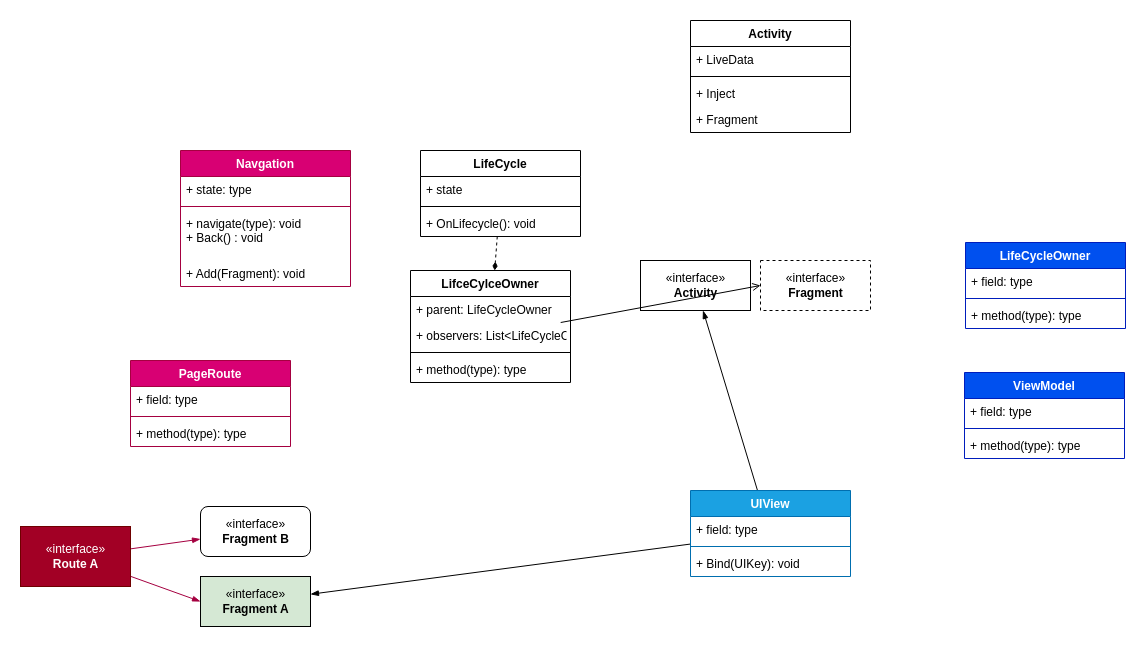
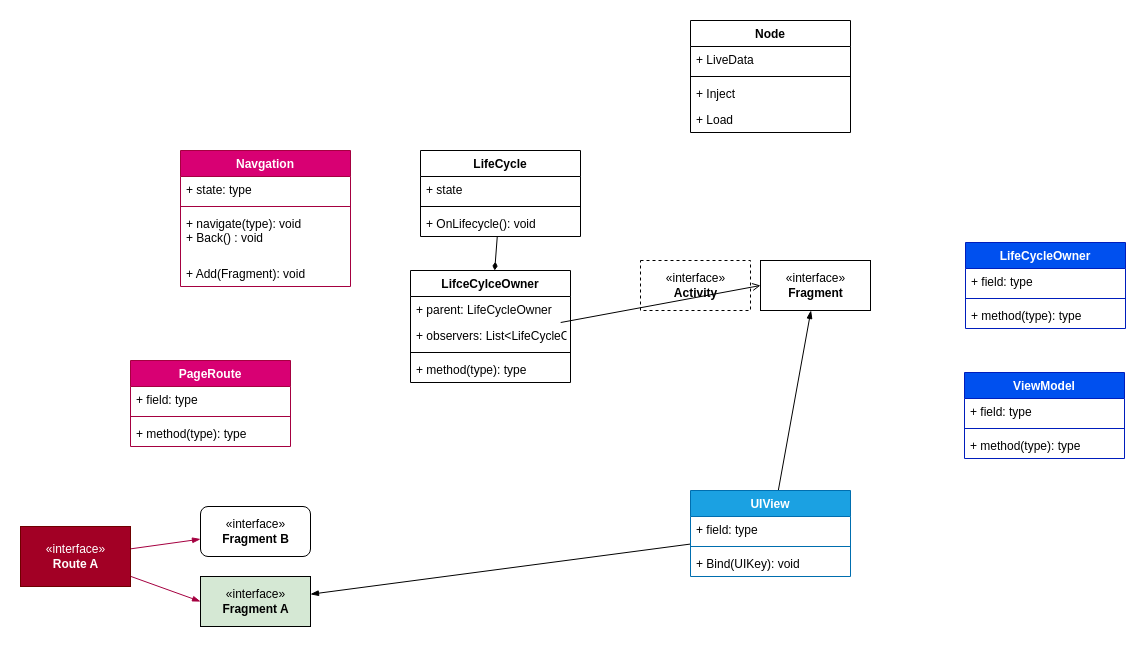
  <mxCell id="0" />
  <mxCell id="1" parent="0" />
- <mxCell id="2" style="edgeStyle=none;html=1;endArrow=diamondThin;endFill=1;dashed=1;" edge="1" parent="1" source="3" target="16"><mxGeometry relative="1" as="geometry" /></mxCell>
+ <mxCell id="2" style="edgeStyle=none;html=1;endArrow=diamondThin;endFill=1;" edge="1" parent="1" source="3" target="16"><mxGeometry relative="1" as="geometry" /></mxCell>
  <mxCell id="3" value="LifeCycle" style="swimlane;fontStyle=1;align=center;verticalAlign=top;childLayout=stackLayout;horizontal=1;startSize=26;horizontalStack=0;resizeParent=1;resizeParentMax=0;resizeLast=0;collapsible=1;marginBottom=0;" vertex="1" parent="1"><mxGeometry x="420" y="150" width="160" height="86" as="geometry" /></mxCell>
  <mxCell id="4" value="+ state" style="text;strokeColor=none;fillColor=none;align=left;verticalAlign=top;spacingLeft=4;spacingRight=4;overflow=hidden;rotatable=0;points=[[0,0.5],[1,0.5]];portConstraint=eastwest;" vertex="1" parent="3"><mxGeometry y="26" width="160" height="26" as="geometry" /></mxCell>
  <mxCell id="5" value="" style="line;strokeWidth=1;fillColor=none;align=left;verticalAlign=middle;spacingTop=-1;spacingLeft=3;spacingRight=3;rotatable=0;labelPosition=right;points=[];portConstraint=eastwest;strokeColor=inherit;" vertex="1" parent="3"><mxGeometry y="52" width="160" height="8" as="geometry" /></mxCell>
  <mxCell id="6" value="+ OnLifecycle(): void" style="text;strokeColor=none;fillColor=none;align=left;verticalAlign=top;spacingLeft=4;spacingRight=4;overflow=hidden;rotatable=0;points=[[0,0.5],[1,0.5]];portConstraint=eastwest;" vertex="1" parent="3"><mxGeometry y="60" width="160" height="26" as="geometry" /></mxCell>
- <mxCell id="7" value="Activity" style="swimlane;fontStyle=1;align=center;verticalAlign=top;childLayout=stackLayout;horizontal=1;startSize=26;horizontalStack=0;resizeParent=1;resizeParentMax=0;resizeLast=0;collapsible=1;marginBottom=0;" vertex="1" parent="1"><mxGeometry x="690" y="20" width="160" height="112" as="geometry" /></mxCell>
+ <mxCell id="7" value="Node" style="swimlane;fontStyle=1;align=center;verticalAlign=top;childLayout=stackLayout;horizontal=1;startSize=26;horizontalStack=0;resizeParent=1;resizeParentMax=0;resizeLast=0;collapsible=1;marginBottom=0;" vertex="1" parent="1"><mxGeometry x="690" y="20" width="160" height="112" as="geometry" /></mxCell>
  <mxCell id="8" value="+ LiveData" style="text;strokeColor=none;fillColor=none;align=left;verticalAlign=top;spacingLeft=4;spacingRight=4;overflow=hidden;rotatable=0;points=[[0,0.5],[1,0.5]];portConstraint=eastwest;" vertex="1" parent="7"><mxGeometry y="26" width="160" height="26" as="geometry" /></mxCell>
  <mxCell id="9" value="" style="line;strokeWidth=1;fillColor=none;align=left;verticalAlign=middle;spacingTop=-1;spacingLeft=3;spacingRight=3;rotatable=0;labelPosition=right;points=[];portConstraint=eastwest;strokeColor=inherit;" vertex="1" parent="7"><mxGeometry y="52" width="160" height="8" as="geometry" /></mxCell>
  <mxCell id="10" value="+ Inject" style="text;strokeColor=none;fillColor=none;align=left;verticalAlign=top;spacingLeft=4;spacingRight=4;overflow=hidden;rotatable=0;points=[[0,0.5],[1,0.5]];portConstraint=eastwest;" vertex="1" parent="7"><mxGeometry y="60" width="160" height="26" as="geometry" /></mxCell>
- <mxCell id="11" value="+ Fragment" style="text;strokeColor=none;fillColor=none;align=left;verticalAlign=top;spacingLeft=4;spacingRight=4;overflow=hidden;rotatable=0;points=[[0,0.5],[1,0.5]];portConstraint=eastwest;" vertex="1" parent="7"><mxGeometry y="86" width="160" height="26" as="geometry" /></mxCell>
+ <mxCell id="11" value="+ Load" style="text;strokeColor=none;fillColor=none;align=left;verticalAlign=top;spacingLeft=4;spacingRight=4;overflow=hidden;rotatable=0;points=[[0,0.5],[1,0.5]];portConstraint=eastwest;" vertex="1" parent="7"><mxGeometry y="86" width="160" height="26" as="geometry" /></mxCell>
  <mxCell id="12" value="LifeCycleOwner" style="swimlane;fontStyle=1;align=center;verticalAlign=top;childLayout=stackLayout;horizontal=1;startSize=26;horizontalStack=0;resizeParent=1;resizeParentMax=0;resizeLast=0;collapsible=1;marginBottom=0;fillColor=#0050ef;fontColor=#ffffff;strokeColor=#001DBC;" vertex="1" parent="1"><mxGeometry x="965" y="242" width="160" height="86" as="geometry" /></mxCell>
  <mxCell id="13" value="+ field: type" style="text;strokeColor=none;fillColor=none;align=left;verticalAlign=top;spacingLeft=4;spacingRight=4;overflow=hidden;rotatable=0;points=[[0,0.5],[1,0.5]];portConstraint=eastwest;" vertex="1" parent="12"><mxGeometry y="26" width="160" height="26" as="geometry" /></mxCell>
  <mxCell id="14" value="" style="line;strokeWidth=1;fillColor=none;align=left;verticalAlign=middle;spacingTop=-1;spacingLeft=3;spacingRight=3;rotatable=0;labelPosition=right;points=[];portConstraint=eastwest;strokeColor=inherit;" vertex="1" parent="12"><mxGeometry y="52" width="160" height="8" as="geometry" /></mxCell>
  <mxCell id="15" value="+ method(type): type" style="text;strokeColor=none;fillColor=none;align=left;verticalAlign=top;spacingLeft=4;spacingRight=4;overflow=hidden;rotatable=0;points=[[0,0.5],[1,0.5]];portConstraint=eastwest;" vertex="1" parent="12"><mxGeometry y="60" width="160" height="26" as="geometry" /></mxCell>
  <mxCell id="16" value="LifceCylceOwner" style="swimlane;fontStyle=1;align=center;verticalAlign=top;childLayout=stackLayout;horizontal=1;startSize=26;horizontalStack=0;resizeParent=1;resizeParentMax=0;resizeLast=0;collapsible=1;marginBottom=0;" vertex="1" parent="1"><mxGeometry x="410" y="270" width="160" height="112" as="geometry" /></mxCell>
  <mxCell id="17" value="+ parent: LifeCycleOwner" style="text;strokeColor=none;fillColor=none;align=left;verticalAlign=top;spacingLeft=4;spacingRight=4;overflow=hidden;rotatable=0;points=[[0,0.5],[1,0.5]];portConstraint=eastwest;" vertex="1" parent="16"><mxGeometry y="26" width="160" height="26" as="geometry" /></mxCell>
  <mxCell id="18" value="+ observers: List&lt;LifeCycleObserver&gt;" style="text;strokeColor=none;fillColor=none;align=left;verticalAlign=top;spacingLeft=4;spacingRight=4;overflow=hidden;rotatable=0;points=[[0,0.5],[1,0.5]];portConstraint=eastwest;" vertex="1" parent="16"><mxGeometry y="52" width="160" height="26" as="geometry" /></mxCell>
  <mxCell id="19" value="" style="line;strokeWidth=1;fillColor=none;align=left;verticalAlign=middle;spacingTop=-1;spacingLeft=3;spacingRight=3;rotatable=0;labelPosition=right;points=[];portConstraint=eastwest;strokeColor=inherit;" vertex="1" parent="16"><mxGeometry y="78" width="160" height="8" as="geometry" /></mxCell>
  <mxCell id="20" value="+ method(type): type" style="text;strokeColor=none;fillColor=none;align=left;verticalAlign=top;spacingLeft=4;spacingRight=4;overflow=hidden;rotatable=0;points=[[0,0.5],[1,0.5]];portConstraint=eastwest;" vertex="1" parent="16"><mxGeometry y="86" width="160" height="26" as="geometry" /></mxCell>
  <mxCell id="21" value="PageRoute" style="swimlane;fontStyle=1;align=center;verticalAlign=top;childLayout=stackLayout;horizontal=1;startSize=26;horizontalStack=0;resizeParent=1;resizeParentMax=0;resizeLast=0;collapsible=1;marginBottom=0;fillColor=#d80073;fontColor=#ffffff;strokeColor=#A50040;" vertex="1" parent="1"><mxGeometry x="130" y="360" width="160" height="86" as="geometry" /></mxCell>
  <mxCell id="22" value="+ field: type" style="text;strokeColor=none;fillColor=none;align=left;verticalAlign=top;spacingLeft=4;spacingRight=4;overflow=hidden;rotatable=0;points=[[0,0.5],[1,0.5]];portConstraint=eastwest;" vertex="1" parent="21"><mxGeometry y="26" width="160" height="26" as="geometry" /></mxCell>
  <mxCell id="23" value="" style="line;strokeWidth=1;fillColor=none;align=left;verticalAlign=middle;spacingTop=-1;spacingLeft=3;spacingRight=3;rotatable=0;labelPosition=right;points=[];portConstraint=eastwest;strokeColor=inherit;" vertex="1" parent="21"><mxGeometry y="52" width="160" height="8" as="geometry" /></mxCell>
  <mxCell id="24" value="+ method(type): type" style="text;strokeColor=none;fillColor=none;align=left;verticalAlign=top;spacingLeft=4;spacingRight=4;overflow=hidden;rotatable=0;points=[[0,0.5],[1,0.5]];portConstraint=eastwest;" vertex="1" parent="21"><mxGeometry y="60" width="160" height="26" as="geometry" /></mxCell>
  <mxCell id="25" value="Navgation" style="swimlane;fontStyle=1;align=center;verticalAlign=top;childLayout=stackLayout;horizontal=1;startSize=26;horizontalStack=0;resizeParent=1;resizeParentMax=0;resizeLast=0;collapsible=1;marginBottom=0;fillColor=#d80073;fontColor=#ffffff;strokeColor=#A50040;" vertex="1" parent="1"><mxGeometry x="180" y="150" width="170" height="136" as="geometry" /></mxCell>
  <mxCell id="26" value="+ state: type" style="text;strokeColor=none;fillColor=none;align=left;verticalAlign=top;spacingLeft=4;spacingRight=4;overflow=hidden;rotatable=0;points=[[0,0.5],[1,0.5]];portConstraint=eastwest;" vertex="1" parent="25"><mxGeometry y="26" width="170" height="26" as="geometry" /></mxCell>
  <mxCell id="27" value="" style="line;strokeWidth=1;fillColor=none;align=left;verticalAlign=middle;spacingTop=-1;spacingLeft=3;spacingRight=3;rotatable=0;labelPosition=right;points=[];portConstraint=eastwest;strokeColor=inherit;" vertex="1" parent="25"><mxGeometry y="52" width="170" height="8" as="geometry" /></mxCell>
  <mxCell id="28" value="+ navigate(type): void&#10;+ Back() : void" style="text;strokeColor=none;fillColor=none;align=left;verticalAlign=top;spacingLeft=4;spacingRight=4;overflow=hidden;rotatable=0;points=[[0,0.5],[1,0.5]];portConstraint=eastwest;" vertex="1" parent="25"><mxGeometry y="60" width="170" height="50" as="geometry" /></mxCell>
  <mxCell id="29" value="+ Add(Fragment): void" style="text;strokeColor=none;fillColor=none;align=left;verticalAlign=top;spacingLeft=4;spacingRight=4;overflow=hidden;rotatable=0;points=[[0,0.5],[1,0.5]];portConstraint=eastwest;" vertex="1" parent="25"><mxGeometry y="110" width="170" height="26" as="geometry" /></mxCell>
- <mxCell id="30" style="edgeStyle=none;html=1;endArrow=blockThin;endFill=1;" edge="1" parent="1" source="32" target="36"><mxGeometry relative="1" as="geometry" /></mxCell>
+ <mxCell id="30" style="edgeStyle=none;html=1;endArrow=blockThin;endFill=1;" edge="1" parent="1" source="32" target="37"><mxGeometry relative="1" as="geometry" /></mxCell>
  <mxCell id="31" style="edgeStyle=none;html=1;endArrow=blockThin;endFill=1;" edge="1" parent="1" source="32" target="43"><mxGeometry relative="1" as="geometry" /></mxCell>
  <mxCell id="32" value="UIView" style="swimlane;fontStyle=1;align=center;verticalAlign=top;childLayout=stackLayout;horizontal=1;startSize=26;horizontalStack=0;resizeParent=1;resizeParentMax=0;resizeLast=0;collapsible=1;marginBottom=0;fillColor=#1ba1e2;fontColor=#ffffff;strokeColor=#006EAF;" vertex="1" parent="1"><mxGeometry x="690" y="490" width="160" height="86" as="geometry" /></mxCell>
  <mxCell id="33" value="+ field: type" style="text;strokeColor=none;fillColor=none;align=left;verticalAlign=top;spacingLeft=4;spacingRight=4;overflow=hidden;rotatable=0;points=[[0,0.5],[1,0.5]];portConstraint=eastwest;" vertex="1" parent="32"><mxGeometry y="26" width="160" height="26" as="geometry" /></mxCell>
  <mxCell id="34" value="" style="line;strokeWidth=1;fillColor=none;align=left;verticalAlign=middle;spacingTop=-1;spacingLeft=3;spacingRight=3;rotatable=0;labelPosition=right;points=[];portConstraint=eastwest;strokeColor=inherit;" vertex="1" parent="32"><mxGeometry y="52" width="160" height="8" as="geometry" /></mxCell>
  <mxCell id="35" value="+ Bind(UIKey): void" style="text;strokeColor=none;fillColor=none;align=left;verticalAlign=top;spacingLeft=4;spacingRight=4;overflow=hidden;rotatable=0;points=[[0,0.5],[1,0.5]];portConstraint=eastwest;" vertex="1" parent="32"><mxGeometry y="60" width="160" height="26" as="geometry" /></mxCell>
- <mxCell id="36" value="«interface»&lt;br&gt;&lt;b&gt;Activity&lt;/b&gt;" style="html=1;" vertex="1" parent="1"><mxGeometry x="640" y="260" width="110" height="50" as="geometry" /></mxCell>
- <mxCell id="37" value="«interface»&lt;br&gt;&lt;b&gt;Fragment&lt;/b&gt;" style="html=1;dashed=1;" vertex="1" parent="1"><mxGeometry x="760" y="260" width="110" height="50" as="geometry" /></mxCell>
+ <mxCell id="36" value="«interface»&lt;br&gt;&lt;b&gt;Activity&lt;/b&gt;" style="html=1;dashed=1;" vertex="1" parent="1"><mxGeometry x="640" y="260" width="110" height="50" as="geometry" /></mxCell>
+ <mxCell id="37" value="«interface»&lt;br&gt;&lt;b&gt;Fragment&lt;/b&gt;" style="html=1;" vertex="1" parent="1"><mxGeometry x="760" y="260" width="110" height="50" as="geometry" /></mxCell>
  <mxCell id="38" style="edgeStyle=none;html=1;entryX=0;entryY=0.5;entryDx=0;entryDy=0;endArrow=open;endFill=0;" edge="1" parent="1" source="18" target="37"><mxGeometry relative="1" as="geometry" /></mxCell>
  <mxCell id="39" style="edgeStyle=none;html=1;endArrow=blockThin;endFill=1;fillColor=#d80073;strokeColor=#A50040;" edge="1" parent="1" source="41" target="42"><mxGeometry relative="1" as="geometry" /></mxCell>
  <mxCell id="40" style="edgeStyle=none;html=1;entryX=0;entryY=0.5;entryDx=0;entryDy=0;endArrow=blockThin;endFill=1;fillColor=#d80073;strokeColor=#A50040;" edge="1" parent="1" source="41" target="43"><mxGeometry relative="1" as="geometry" /></mxCell>
  <mxCell id="41" value="«interface»&lt;br&gt;&lt;b&gt;Route A&lt;/b&gt;" style="html=1;fillColor=#a20025;fontColor=#ffffff;strokeColor=#6F0000;" vertex="1" parent="1"><mxGeometry x="20" y="526" width="110" height="60" as="geometry" /></mxCell>
  <mxCell id="42" value="«interface»&lt;br&gt;&lt;b&gt;Fragment B&lt;/b&gt;" style="html=1;rounded=1;" vertex="1" parent="1"><mxGeometry x="200" y="506" width="110" height="50" as="geometry" /></mxCell>
  <mxCell id="43" value="«interface»&lt;br&gt;&lt;b&gt;Fragment A&lt;/b&gt;" style="html=1;fillColor=#d5e8d4;" vertex="1" parent="1"><mxGeometry x="200" y="576" width="110" height="50" as="geometry" /></mxCell>
  <mxCell id="44" value="ViewModel" style="swimlane;fontStyle=1;align=center;verticalAlign=top;childLayout=stackLayout;horizontal=1;startSize=26;horizontalStack=0;resizeParent=1;resizeParentMax=0;resizeLast=0;collapsible=1;marginBottom=0;fillColor=#0050ef;fontColor=#ffffff;strokeColor=#001DBC;" vertex="1" parent="1"><mxGeometry x="964" y="372" width="160" height="86" as="geometry" /></mxCell>
  <mxCell id="45" value="+ field: type" style="text;strokeColor=none;fillColor=none;align=left;verticalAlign=top;spacingLeft=4;spacingRight=4;overflow=hidden;rotatable=0;points=[[0,0.5],[1,0.5]];portConstraint=eastwest;" vertex="1" parent="44"><mxGeometry y="26" width="160" height="26" as="geometry" /></mxCell>
  <mxCell id="46" value="" style="line;strokeWidth=1;fillColor=none;align=left;verticalAlign=middle;spacingTop=-1;spacingLeft=3;spacingRight=3;rotatable=0;labelPosition=right;points=[];portConstraint=eastwest;strokeColor=inherit;" vertex="1" parent="44"><mxGeometry y="52" width="160" height="8" as="geometry" /></mxCell>
  <mxCell id="47" value="+ method(type): type" style="text;strokeColor=none;fillColor=none;align=left;verticalAlign=top;spacingLeft=4;spacingRight=4;overflow=hidden;rotatable=0;points=[[0,0.5],[1,0.5]];portConstraint=eastwest;" vertex="1" parent="44"><mxGeometry y="60" width="160" height="26" as="geometry" /></mxCell>
